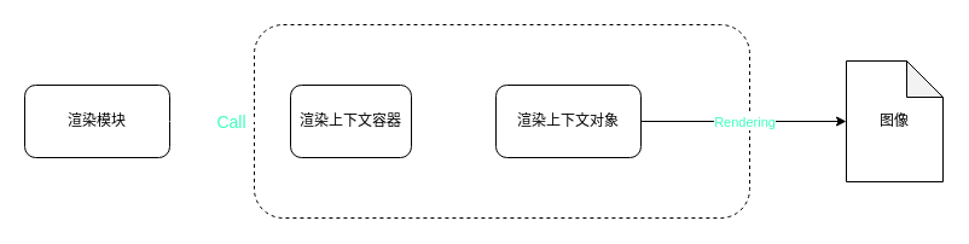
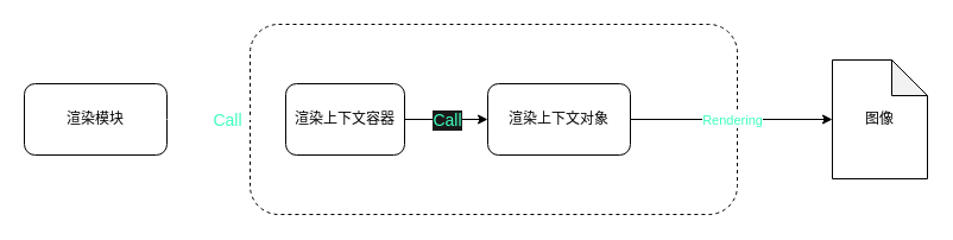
  <mxCell id="0" />
  <mxCell id="1" parent="0" />
  <mxCell id="2" value="" style="rounded=1;whiteSpace=wrap;html=1;dashed=1;" parent="1" vertex="1"><mxGeometry x="210" y="20" width="410" height="160" as="geometry" /></mxCell>
  <mxCell id="3" value="渲染模块" style="rounded=1;whiteSpace=wrap;html=1;" parent="1" vertex="1"><mxGeometry x="20" y="70" width="120" height="60" as="geometry" /></mxCell>
  <mxCell id="4" value="渲染上下文容器" style="rounded=1;whiteSpace=wrap;html=1;" parent="1" vertex="1"><mxGeometry x="240" y="70" width="100" height="60" as="geometry" /></mxCell>
  <mxCell id="5" value="渲染上下文对象" style="rounded=1;whiteSpace=wrap;html=1;" parent="1" vertex="1"><mxGeometry x="410" y="70" width="120" height="60" as="geometry" /></mxCell>
  <mxCell id="6" value="图像" style="shape=note;whiteSpace=wrap;html=1;backgroundOutline=1;darkOpacity=0.05;" parent="1" vertex="1"><mxGeometry x="700" y="50" width="80" height="100" as="geometry" /></mxCell>
  <mxCell id="7" value="" style="endArrow=classic;html=1;rounded=0;exitX=1;exitY=0.5;exitDx=0;exitDy=0;entryX=0;entryY=0.5;entryDx=0;entryDy=0;fillColor=#60a917;strokeColor=#FFFFFF;" parent="1" source="3" target="4" edge="1"><mxGeometry relative="1" as="geometry"><mxPoint x="140" y="180" as="sourcePoint" /><mxPoint x="240" y="180" as="targetPoint" /></mxGeometry></mxCell>
  <mxCell id="8" value="Call" style="edgeLabel;resizable=0;html=1;align=center;verticalAlign=middle;fontColor=#3DFFBE;fontSize=14;" parent="7" connectable="0" vertex="1"><mxGeometry relative="1" as="geometry" /></mxCell>
+ <mxCell id="9" value="" style="endArrow=classic;html=1;rounded=0;exitX=1;exitY=0.5;exitDx=0;exitDy=0;entryX=0;entryY=0.5;entryDx=0;entryDy=0;" parent="1" source="4" target="5" edge="1"><mxGeometry relative="1" as="geometry"><mxPoint x="355" y="180" as="sourcePoint" /><mxPoint x="455" y="180" as="targetPoint" /></mxGeometry></mxCell>
+ <mxCell id="10" value="Call" style="edgeLabel;resizable=0;html=1;align=center;verticalAlign=middle;labelBackgroundColor=#1A1A1A;fontColor=#3DFFBE;fontSize=14;" parent="9" connectable="0" vertex="1"><mxGeometry relative="1" as="geometry" /></mxCell>
  <mxCell id="11" value="" style="endArrow=classic;html=1;rounded=0;exitX=1;exitY=0.5;exitDx=0;exitDy=0;entryX=0;entryY=0.5;entryDx=0;entryDy=0;entryPerimeter=0;" parent="1" source="5" target="6" edge="1"><mxGeometry relative="1" as="geometry"><mxPoint x="520" y="190" as="sourcePoint" /><mxPoint x="620" y="190" as="targetPoint" /></mxGeometry></mxCell>
  <mxCell id="12" value="Rendering" style="edgeLabel;resizable=0;html=1;align=center;verticalAlign=middle;fontColor=#3DFFBE;" parent="11" connectable="0" vertex="1"><mxGeometry relative="1" as="geometry" /></mxCell>
